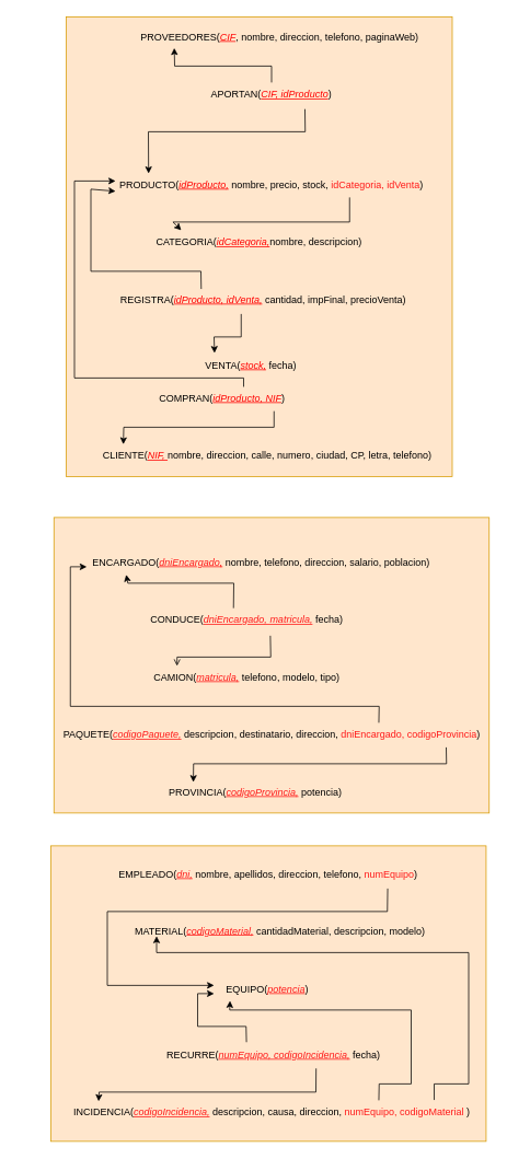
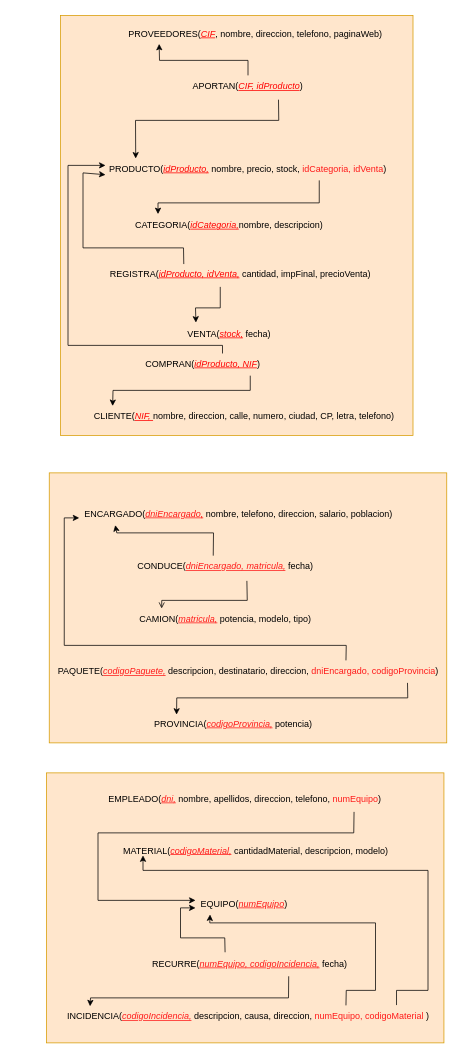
  <mxCell id="0" />
  <mxCell id="1" parent="0" />
  <mxCell id="2" value="" style="rounded=0;whiteSpace=wrap;html=1;fillColor=#ffe6cc;strokeColor=#d79b00;" parent="1" vertex="1"><mxGeometry x="80" y="20" width="470" height="560" as="geometry" /></mxCell>
  <mxCell id="3" value="PROVEEDORES(&lt;font color=&quot;#ff0000&quot;&gt;&lt;u&gt;&lt;i&gt;CIF&lt;/i&gt;&lt;/u&gt;&lt;/font&gt;, nombre, direccion, telefono, paginaWeb)" style="text;html=1;strokeColor=none;fillColor=none;align=center;verticalAlign=middle;whiteSpace=wrap;rounded=0;" parent="1" vertex="1"><mxGeometry x="150" y="30" width="380" height="30" as="geometry" /></mxCell>
  <mxCell id="4" value="APORTAN(&lt;font color=&quot;#ff0000&quot;&gt;&lt;u&gt;&lt;i&gt;CIF, idProducto&lt;/i&gt;&lt;/u&gt;&lt;/font&gt;)" style="text;html=1;strokeColor=none;fillColor=none;align=center;verticalAlign=middle;whiteSpace=wrap;rounded=0;" parent="1" vertex="1"><mxGeometry x="140" y="100" width="380" height="30" as="geometry" /></mxCell>
  <mxCell id="5" value="PRODUCTO(&lt;font color=&quot;#ff0000&quot;&gt;&lt;i style=&quot;text-decoration-line: underline;&quot;&gt;idProducto,&lt;/i&gt;&amp;nbsp;&lt;/font&gt;nombre, precio, stock,&amp;nbsp;&lt;font color=&quot;#ff1919&quot;&gt;idCategoria, idVenta&lt;/font&gt;)" style="text;html=1;strokeColor=none;fillColor=none;align=center;verticalAlign=middle;whiteSpace=wrap;rounded=0;" parent="1" vertex="1"><mxGeometry x="140" y="210" width="380" height="30" as="geometry" /></mxCell>
- <mxCell id="6" value="CATEGORIA(&lt;font style=&quot;font-style: italic; text-decoration-line: underline;&quot; color=&quot;#ff0000&quot;&gt;idCategoria,&lt;/font&gt;nombre, descripcion)" style="text;html=1;strokeColor=none;fillColor=none;align=center;verticalAlign=middle;whiteSpace=wrap;rounded=0;" parent="1" vertex="1"><mxGeometry x="125" y="280" width="380" height="30" as="geometry" /></mxCell>
+ <mxCell id="6" value="CATEGORIA(&lt;font style=&quot;font-style: italic; text-decoration-line: underline;&quot; color=&quot;#ff0000&quot;&gt;idCategoria,&lt;/font&gt;nombre, descripcion)" style="text;html=1;strokeColor=none;fillColor=none;align=center;verticalAlign=middle;whiteSpace=wrap;rounded=0;" parent="1" vertex="1"><mxGeometry x="115" y="285" width="380" height="30" as="geometry" /></mxCell>
  <mxCell id="7" value="VENTA(&lt;font style=&quot;font-style: italic; text-decoration-line: underline;&quot; color=&quot;#ff0000&quot;&gt;stock,&lt;/font&gt;&lt;font style=&quot;&quot;&gt; fecha&lt;/font&gt;)" style="text;html=1;strokeColor=none;fillColor=none;align=center;verticalAlign=middle;whiteSpace=wrap;rounded=0;" parent="1" vertex="1"><mxGeometry x="115" y="430" width="380" height="30" as="geometry" /></mxCell>
  <mxCell id="8" value="REGISTRA(&lt;font color=&quot;#ff0000&quot;&gt;&lt;u&gt;&lt;i&gt;idProducto, idVenta&lt;/i&gt;&lt;/u&gt;&lt;/font&gt;&lt;font style=&quot;font-style: italic; text-decoration-line: underline;&quot; color=&quot;#ff0000&quot;&gt;,&lt;/font&gt; cantidad, impFinal, precioVenta)" style="text;html=1;strokeColor=none;fillColor=none;align=center;verticalAlign=middle;whiteSpace=wrap;rounded=0;" parent="1" vertex="1"><mxGeometry x="130" y="350" width="380" height="30" as="geometry" /></mxCell>
  <mxCell id="9" value="CLIENTE(&lt;font style=&quot;font-style: italic; text-decoration-line: underline;&quot; color=&quot;#ff0000&quot;&gt;NIF, &lt;/font&gt;nombre, direccion, calle, numero, ciudad, CP, letra, telefono)" style="text;html=1;strokeColor=none;fillColor=none;align=center;verticalAlign=middle;whiteSpace=wrap;rounded=0;" parent="1" vertex="1"><mxGeometry x="120" y="540" width="410" height="30" as="geometry" /></mxCell>
  <mxCell id="10" value="" style="endArrow=classic;html=1;rounded=0;exitX=0.5;exitY=0;exitDx=0;exitDy=0;entryX=0.162;entryY=0.933;entryDx=0;entryDy=0;entryPerimeter=0;" parent="1" source="4" target="3" edge="1"><mxGeometry width="50" height="50" relative="1" as="geometry"><mxPoint x="470" y="310" as="sourcePoint" /><mxPoint x="520" y="260" as="targetPoint" /><Array as="points"><mxPoint x="330" y="80" /><mxPoint x="212" y="80" /></Array></mxGeometry></mxCell>
  <mxCell id="11" value="" style="endArrow=classic;html=1;rounded=0;exitX=0.607;exitY=1.08;exitDx=0;exitDy=0;exitPerimeter=0;entryX=0.106;entryY=0.027;entryDx=0;entryDy=0;entryPerimeter=0;" parent="1" source="4" target="5" edge="1"><mxGeometry width="50" height="50" relative="1" as="geometry"><mxPoint x="470" y="310" as="sourcePoint" /><mxPoint x="520" y="260" as="targetPoint" /><Array as="points"><mxPoint x="371" y="160" /><mxPoint x="180" y="160" /></Array></mxGeometry></mxCell>
  <mxCell id="12" value="" style="endArrow=classic;html=1;rounded=0;exitX=0.75;exitY=1;exitDx=0;exitDy=0;entryX=0.25;entryY=0;entryDx=0;entryDy=0;" parent="1" source="5" target="6" edge="1"><mxGeometry width="50" height="50" relative="1" as="geometry"><mxPoint x="470" y="310" as="sourcePoint" /><mxPoint x="520" y="260" as="targetPoint" /><Array as="points"><mxPoint x="425" y="270" /><mxPoint x="210" y="270" /></Array></mxGeometry></mxCell>
  <mxCell id="13" value="" style="endArrow=classic;html=1;rounded=0;exitX=0.301;exitY=0.053;exitDx=0;exitDy=0;exitPerimeter=0;entryX=0;entryY=0.75;entryDx=0;entryDy=0;" parent="1" source="8" target="5" edge="1"><mxGeometry width="50" height="50" relative="1" as="geometry"><mxPoint x="470" y="310" as="sourcePoint" /><mxPoint x="520" y="260" as="targetPoint" /><Array as="points"><mxPoint x="244" y="330" /><mxPoint x="110" y="330" /><mxPoint x="110" y="230" /></Array></mxGeometry></mxCell>
  <mxCell id="14" value="" style="endArrow=classic;html=1;rounded=0;exitX=0.429;exitY=1.067;exitDx=0;exitDy=0;exitPerimeter=0;entryX=0.383;entryY=-0.013;entryDx=0;entryDy=0;entryPerimeter=0;" parent="1" source="8" target="7" edge="1"><mxGeometry width="50" height="50" relative="1" as="geometry"><mxPoint x="470" y="310" as="sourcePoint" /><mxPoint x="520" y="260" as="targetPoint" /><Array as="points"><mxPoint x="293" y="410" /><mxPoint x="260" y="410" /></Array></mxGeometry></mxCell>
  <mxCell id="15" value="COMPRAN(&lt;font color=&quot;#ff0000&quot;&gt;&lt;i&gt;&lt;u&gt;idProducto, NIF&lt;/u&gt;&lt;/i&gt;&lt;/font&gt;)" style="text;html=1;strokeColor=none;fillColor=none;align=center;verticalAlign=middle;whiteSpace=wrap;rounded=0;" parent="1" vertex="1"><mxGeometry x="20" y="470" width="500" height="30" as="geometry" /></mxCell>
  <mxCell id="16" value="" style="endArrow=classic;html=1;rounded=0;exitX=0.552;exitY=0.027;exitDx=0;exitDy=0;exitPerimeter=0;" parent="1" source="15" edge="1"><mxGeometry width="50" height="50" relative="1" as="geometry"><mxPoint x="440" y="300" as="sourcePoint" /><mxPoint x="140" y="220" as="targetPoint" /><Array as="points"><mxPoint x="296" y="460" /><mxPoint x="90" y="460" /><mxPoint x="90" y="220" /></Array></mxGeometry></mxCell>
  <mxCell id="17" value="" style="endArrow=classic;html=1;rounded=0;exitX=0.626;exitY=1.013;exitDx=0;exitDy=0;exitPerimeter=0;entryX=0.072;entryY=0.027;entryDx=0;entryDy=0;entryPerimeter=0;" parent="1" source="15" target="9" edge="1"><mxGeometry width="50" height="50" relative="1" as="geometry"><mxPoint x="440" y="300" as="sourcePoint" /><mxPoint x="490" y="250" as="targetPoint" /><Array as="points"><mxPoint x="333" y="520" /><mxPoint x="150" y="520" /></Array></mxGeometry></mxCell>
  <mxCell id="18" value="" style="rounded=0;whiteSpace=wrap;html=1;fillColor=#ffe6cc;strokeColor=#d79b00;" parent="1" vertex="1"><mxGeometry x="65" y="630" width="530" height="360" as="geometry" /></mxCell>
  <mxCell id="19" value="ENCARGADO(&lt;font color=&quot;#ff1919&quot;&gt;&lt;u&gt;&lt;i&gt;dniEncargado&lt;/i&gt;&lt;/u&gt;&lt;/font&gt;&lt;i style=&quot;&quot;&gt;&lt;u style=&quot;color: rgb(255, 0, 0);&quot;&gt;,&lt;/u&gt; &lt;/i&gt;nombre, telefono, direccion, salario, poblacion)" style="text;html=1;strokeColor=none;fillColor=none;align=center;verticalAlign=middle;whiteSpace=wrap;rounded=0;" parent="1" vertex="1"><mxGeometry x="100" y="670" width="435" height="30" as="geometry" /></mxCell>
  <mxCell id="20" value="CONDUCE(&lt;font color=&quot;#ff1919&quot;&gt;&lt;u&gt;&lt;i&gt;dniEncargado, matricula,&lt;/i&gt;&lt;/u&gt;&lt;/font&gt; fecha)" style="text;html=1;strokeColor=none;fillColor=none;align=center;verticalAlign=middle;whiteSpace=wrap;rounded=0;" parent="1" vertex="1"><mxGeometry x="110" y="740" width="380" height="30" as="geometry" /></mxCell>
- <mxCell id="21" value="CAMION(&lt;font style=&quot;font-style: italic; text-decoration-line: underline;&quot; color=&quot;#ff1919&quot;&gt;matricula,&lt;/font&gt; telefono, modelo, tipo)" style="text;html=1;strokeColor=none;fillColor=none;align=center;verticalAlign=middle;whiteSpace=wrap;rounded=0;" parent="1" vertex="1"><mxGeometry x="110" y="810" width="380" height="30" as="geometry" /></mxCell>
+ <mxCell id="21" value="CAMION(&lt;font style=&quot;font-style: italic; text-decoration-line: underline;&quot; color=&quot;#ff1919&quot;&gt;matricula,&lt;/font&gt; potencia, modelo, tipo)" style="text;html=1;strokeColor=none;fillColor=none;align=center;verticalAlign=middle;whiteSpace=wrap;rounded=0;" parent="1" vertex="1"><mxGeometry x="110" y="810" width="380" height="30" as="geometry" /></mxCell>
  <mxCell id="22" value="PAQUETE(&lt;font style=&quot;font-style: italic; text-decoration-line: underline;&quot; color=&quot;#ff1919&quot;&gt;codigoPaquete,&lt;/font&gt; descripcion, destinatario, direccion, &lt;font color=&quot;#ff1919&quot;&gt;dniEncargado, codigoProvincia&lt;/font&gt;)" style="text;html=1;strokeColor=none;fillColor=none;align=center;verticalAlign=middle;whiteSpace=wrap;rounded=0;" parent="1" vertex="1"><mxGeometry x="68.75" y="880" width="522.5" height="30" as="geometry" /></mxCell>
  <mxCell id="23" value="PROVINCIA(&lt;u style=&quot;font-style: italic; color: rgb(255, 25, 25);&quot;&gt;codigoProvincia,&lt;/u&gt; potencia)" style="text;html=1;strokeColor=none;fillColor=none;align=center;verticalAlign=middle;whiteSpace=wrap;rounded=0;" parent="1" vertex="1"><mxGeometry x="92.5" y="950" width="435" height="30" as="geometry" /></mxCell>
  <mxCell id="24" value="" style="endArrow=classic;html=1;rounded=0;exitX=0.907;exitY=1;exitDx=0;exitDy=0;exitPerimeter=0;entryX=0.327;entryY=0.08;entryDx=0;entryDy=0;entryPerimeter=0;" parent="1" source="22" target="23" edge="1"><mxGeometry width="50" height="50" relative="1" as="geometry"><mxPoint x="445" y="840" as="sourcePoint" /><mxPoint x="495" y="790" as="targetPoint" /><Array as="points"><mxPoint x="543" y="930" /><mxPoint x="235" y="930" /></Array></mxGeometry></mxCell>
  <mxCell id="25" value="" style="endArrow=classic;html=1;rounded=0;exitX=0.75;exitY=0;exitDx=0;exitDy=0;" parent="1" source="22" edge="1"><mxGeometry width="50" height="50" relative="1" as="geometry"><mxPoint x="445" y="840" as="sourcePoint" /><mxPoint x="105" y="690" as="targetPoint" /><Array as="points"><mxPoint x="461" y="860" /><mxPoint x="85" y="860" /><mxPoint x="85" y="690" /></Array></mxGeometry></mxCell>
  <mxCell id="26" value="" style="endArrow=open;html=1;rounded=0;exitX=0.575;exitY=1.133;exitDx=0;exitDy=0;exitPerimeter=0;entryX=0.276;entryY=0.027;entryDx=0;entryDy=0;entryPerimeter=0;" parent="1" source="20" target="21" edge="1"><mxGeometry width="50" height="50" relative="1" as="geometry"><mxPoint x="445" y="920" as="sourcePoint" /><mxPoint x="495" y="870" as="targetPoint" /><Array as="points"><mxPoint x="329" y="800" /><mxPoint x="215" y="800" /></Array></mxGeometry></mxCell>
  <mxCell id="27" value="" style="endArrow=classic;html=1;rounded=0;exitX=0.457;exitY=0.013;exitDx=0;exitDy=0;exitPerimeter=0;entryX=0.122;entryY=0.987;entryDx=0;entryDy=0;entryPerimeter=0;" parent="1" source="20" target="19" edge="1"><mxGeometry width="50" height="50" relative="1" as="geometry"><mxPoint x="445" y="920" as="sourcePoint" /><mxPoint x="495" y="870" as="targetPoint" /><Array as="points"><mxPoint x="284" y="710" /><mxPoint x="155" y="710" /></Array></mxGeometry></mxCell>
  <mxCell id="28" value="" style="rounded=0;whiteSpace=wrap;html=1;fillColor=#ffe6cc;strokeColor=#d79b00;" parent="1" vertex="1"><mxGeometry x="61.25" y="1030" width="530" height="360" as="geometry" /></mxCell>
  <mxCell id="29" value="MATERIAL(&lt;font style=&quot;font-style: italic; text-decoration-line: underline;&quot; color=&quot;#ff1919&quot;&gt;codigoMaterial,&lt;/font&gt;&amp;nbsp;cantidadMaterial, descripcion, modelo)" style="text;html=1;strokeColor=none;fillColor=none;align=center;verticalAlign=middle;whiteSpace=wrap;rounded=0;" parent="1" vertex="1"><mxGeometry x="122.5" y="1119" width="435" height="30" as="geometry" /></mxCell>
  <mxCell id="30" value="EMPLEADO(&lt;font style=&quot;font-style: italic; text-decoration-line: underline;&quot; color=&quot;#ff1919&quot;&gt;dni,&lt;/font&gt; nombre, apellidos, direccion, telefono, &lt;font color=&quot;#ff1919&quot;&gt;numEquipo&lt;/font&gt;)" style="text;html=1;strokeColor=none;fillColor=none;align=center;verticalAlign=middle;whiteSpace=wrap;rounded=0;" parent="1" vertex="1"><mxGeometry x="136.25" y="1050" width="380" height="30" as="geometry" /></mxCell>
- <mxCell id="31" value="EQUIPO(&lt;font color=&quot;#ff1919&quot;&gt;&lt;i&gt;&lt;u&gt;potencia&lt;/u&gt;&lt;/i&gt;&lt;/font&gt;)" style="text;html=1;strokeColor=none;fillColor=none;align=center;verticalAlign=middle;whiteSpace=wrap;rounded=0;" parent="1" vertex="1"><mxGeometry x="135" y="1190" width="380" height="30" as="geometry" /></mxCell>
+ <mxCell id="31" value="EQUIPO(&lt;font color=&quot;#ff1919&quot;&gt;&lt;i&gt;&lt;u&gt;numEquipo&lt;/u&gt;&lt;/i&gt;&lt;/font&gt;)" style="text;html=1;strokeColor=none;fillColor=none;align=center;verticalAlign=middle;whiteSpace=wrap;rounded=0;" parent="1" vertex="1"><mxGeometry x="135" y="1190" width="380" height="30" as="geometry" /></mxCell>
  <mxCell id="32" value="INCIDENCIA(&lt;font style=&quot;font-style: italic; text-decoration-line: underline;&quot; color=&quot;#ff1919&quot;&gt;codigoIncidencia,&lt;/font&gt; descripcion, causa, direccion, &lt;font color=&quot;#ff1919&quot;&gt;numEquipo, codigoMaterial&lt;/font&gt;&amp;nbsp;)" style="text;html=1;strokeColor=none;fillColor=none;align=center;verticalAlign=middle;whiteSpace=wrap;rounded=0;" parent="1" vertex="1"><mxGeometry x="68.75" y="1340" width="522.5" height="30" as="geometry" /></mxCell>
  <mxCell id="33" value="RECURRE(&lt;font color=&quot;#ff1919&quot;&gt;&lt;i&gt;&lt;u&gt;numEquipo, codigoIncidencia,&lt;/u&gt;&lt;/i&gt;&lt;/font&gt;&amp;nbsp;fecha)" style="text;html=1;strokeColor=none;fillColor=none;align=center;verticalAlign=middle;whiteSpace=wrap;rounded=0;" parent="1" vertex="1"><mxGeometry x="115" y="1270" width="435" height="30" as="geometry" /></mxCell>
  <mxCell id="34" value="" style="endArrow=classic;html=1;rounded=0;exitX=0.75;exitY=0;exitDx=0;exitDy=0;entryX=0.38;entryY=0.96;entryDx=0;entryDy=0;entryPerimeter=0;" edge="1" parent="1" source="32" target="31"><mxGeometry width="50" height="50" relative="1" as="geometry"><mxPoint x="390" y="1120" as="sourcePoint" /><mxPoint x="280" y="1210" as="targetPoint" /><Array as="points"><mxPoint x="461" y="1320" /><mxPoint x="500" y="1320" /><mxPoint x="500" y="1230" /><mxPoint x="279" y="1230" /></Array></mxGeometry></mxCell>
  <mxCell id="35" value="" style="endArrow=classic;html=1;rounded=0;exitX=0.879;exitY=-0.013;exitDx=0;exitDy=0;exitPerimeter=0;" edge="1" parent="1" source="32"><mxGeometry width="50" height="50" relative="1" as="geometry"><mxPoint x="390" y="1120" as="sourcePoint" /><mxPoint x="190" y="1140" as="targetPoint" /><Array as="points"><mxPoint x="528" y="1320" /><mxPoint x="570" y="1320" /><mxPoint x="570" y="1160" /><mxPoint x="190" y="1160" /></Array></mxGeometry></mxCell>
  <mxCell id="36" value="" style="endArrow=classic;html=1;rounded=0;exitX=0.424;exitY=-0.027;exitDx=0;exitDy=0;exitPerimeter=0;" edge="1" parent="1" source="33"><mxGeometry width="50" height="50" relative="1" as="geometry"><mxPoint x="390" y="1200" as="sourcePoint" /><mxPoint x="260" y="1210" as="targetPoint" /><Array as="points"><mxPoint x="299" y="1250" /><mxPoint x="240" y="1250" /><mxPoint x="240" y="1210" /></Array></mxGeometry></mxCell>
  <mxCell id="37" value="" style="endArrow=classic;html=1;rounded=0;exitX=0.619;exitY=1.04;exitDx=0;exitDy=0;exitPerimeter=0;entryX=0.097;entryY=0.04;entryDx=0;entryDy=0;entryPerimeter=0;" edge="1" parent="1" source="33" target="32"><mxGeometry width="50" height="50" relative="1" as="geometry"><mxPoint x="390" y="1200" as="sourcePoint" /><mxPoint x="440" y="1150" as="targetPoint" /><Array as="points"><mxPoint x="384" y="1330" /><mxPoint x="120" y="1330" /></Array></mxGeometry></mxCell>
  <mxCell id="38" value="" style="endArrow=classic;html=1;rounded=0;exitX=0.882;exitY=1.067;exitDx=0;exitDy=0;exitPerimeter=0;entryX=0.329;entryY=0.333;entryDx=0;entryDy=0;entryPerimeter=0;" edge="1" parent="1" source="30" target="31"><mxGeometry width="50" height="50" relative="1" as="geometry"><mxPoint x="390" y="1200" as="sourcePoint" /><mxPoint x="440" y="1150" as="targetPoint" /><Array as="points"><mxPoint x="471" y="1110" /><mxPoint x="130" y="1110" /><mxPoint x="130" y="1200" /></Array></mxGeometry></mxCell>
